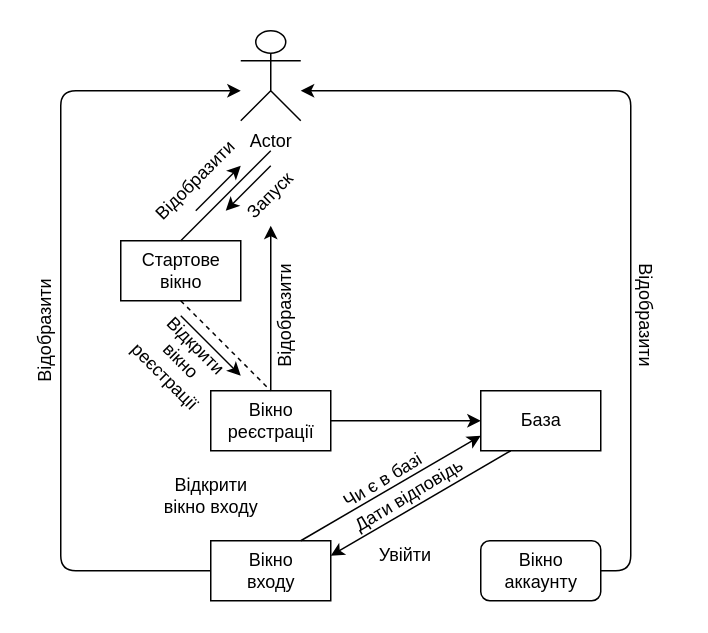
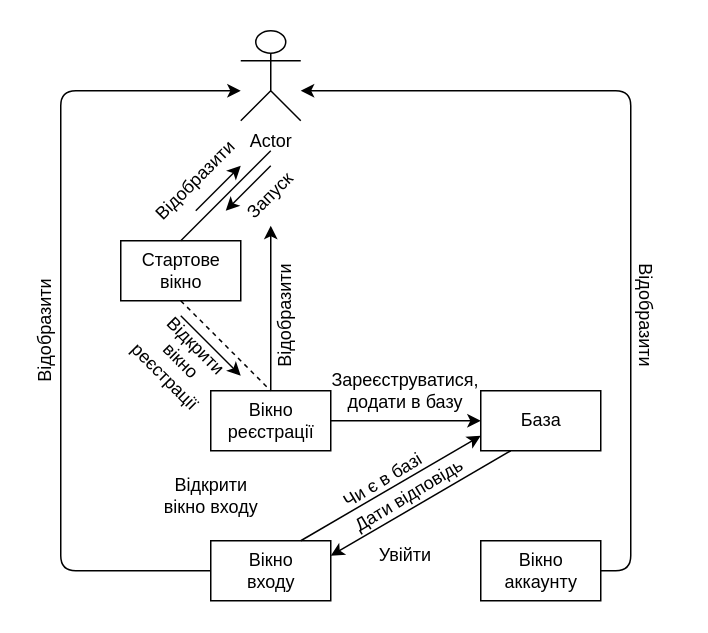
  <mxCell id="0" />
  <mxCell id="1" parent="0" />
  <mxCell id="2" value="Actor" style="shape=umlActor;verticalLabelPosition=bottom;labelBackgroundColor=#ffffff;verticalAlign=top;html=1;outlineConnect=0;" parent="1" vertex="1"><mxGeometry x="160" y="20" width="40" height="60" as="geometry" /></mxCell>
  <mxCell id="3" value="Стартове&lt;br&gt;вікно" style="html=1;" vertex="1" parent="1"><mxGeometry x="80" y="160" width="80" height="40" as="geometry" /></mxCell>
  <mxCell id="4" value="" style="edgeStyle=orthogonalEdgeStyle;rounded=0;orthogonalLoop=1;jettySize=auto;html=1;" edge="1" parent="1" source="5" target="8"><mxGeometry relative="1" as="geometry" /></mxCell>
  <mxCell id="5" value="Вікно&lt;br&gt;реєстрації" style="html=1;" vertex="1" parent="1"><mxGeometry x="140" y="260" width="80" height="40" as="geometry" /></mxCell>
  <mxCell id="6" value="Вікно&lt;br&gt;входу" style="html=1;" vertex="1" parent="1"><mxGeometry x="140" y="360" width="80" height="40" as="geometry" /></mxCell>
- <mxCell id="7" value="Вікно&lt;br&gt;аккаунту" style="html=1;rounded=1;" vertex="1" parent="1"><mxGeometry x="320" y="360" width="80" height="40" as="geometry" /></mxCell>
+ <mxCell id="7" value="Вікно&lt;br&gt;аккаунту" style="html=1;" vertex="1" parent="1"><mxGeometry x="320" y="360" width="80" height="40" as="geometry" /></mxCell>
  <mxCell id="8" value="База" style="html=1;" vertex="1" parent="1"><mxGeometry x="320" y="260" width="80" height="40" as="geometry" /></mxCell>
  <mxCell id="9" value="" style="endArrow=none;html=1;entryX=0.5;entryY=0;entryDx=0;entryDy=0;" edge="1" parent="1" target="3"><mxGeometry width="50" height="50" relative="1" as="geometry"><mxPoint x="180" y="100" as="sourcePoint" /><mxPoint x="200" y="360" as="targetPoint" /></mxGeometry></mxCell>
  <mxCell id="10" value="" style="endArrow=none;html=1;entryX=0.5;entryY=0;entryDx=0;entryDy=0;exitX=0.5;exitY=1;exitDx=0;exitDy=0;dashed=1;" edge="1" parent="1" source="3" target="5"><mxGeometry width="50" height="50" relative="1" as="geometry"><mxPoint x="200" y="210" as="sourcePoint" /><mxPoint x="180" y="220" as="targetPoint" /></mxGeometry></mxCell>
  <mxCell id="11" value="Запуск" style="text;html=1;strokeColor=none;fillColor=none;align=center;verticalAlign=middle;whiteSpace=wrap;rounded=0;rotation=315;" vertex="1" parent="1"><mxGeometry x="160" y="120" width="40" height="20" as="geometry" /></mxCell>
  <mxCell id="12" value="Відкрити вікно реєстрації" style="text;html=1;strokeColor=none;fillColor=none;align=center;verticalAlign=middle;whiteSpace=wrap;rounded=0;rotation=45;" vertex="1" parent="1"><mxGeometry x="87.5" y="230" width="65" height="20" as="geometry" /></mxCell>
  <mxCell id="13" value="" style="endArrow=classic;html=1;" edge="1" parent="1"><mxGeometry width="50" height="50" relative="1" as="geometry"><mxPoint x="130" y="140" as="sourcePoint" /><mxPoint x="160" y="110" as="targetPoint" /></mxGeometry></mxCell>
  <mxCell id="14" value="" style="endArrow=classic;html=1;" edge="1" parent="1"><mxGeometry width="50" height="50" relative="1" as="geometry"><mxPoint x="180" y="110" as="sourcePoint" /><mxPoint x="150" y="140" as="targetPoint" /></mxGeometry></mxCell>
  <mxCell id="15" value="Відобразити" style="text;html=1;strokeColor=none;fillColor=none;align=center;verticalAlign=middle;whiteSpace=wrap;rounded=0;rotation=315;" vertex="1" parent="1"><mxGeometry x="110" y="110" width="40" height="20" as="geometry" /></mxCell>
  <mxCell id="16" value="" style="endArrow=classic;html=1;" edge="1" parent="1"><mxGeometry width="50" height="50" relative="1" as="geometry"><mxPoint x="120" y="210" as="sourcePoint" /><mxPoint x="160" y="250" as="targetPoint" /></mxGeometry></mxCell>
  <mxCell id="17" value="" style="endArrow=classic;html=1;exitX=0.5;exitY=0;exitDx=0;exitDy=0;" edge="1" parent="1" source="5"><mxGeometry width="50" height="50" relative="1" as="geometry"><mxPoint x="175" y="240" as="sourcePoint" /><mxPoint x="180" y="150" as="targetPoint" /></mxGeometry></mxCell>
  <mxCell id="18" value="Відобразити" style="text;html=1;strokeColor=none;fillColor=none;align=center;verticalAlign=middle;whiteSpace=wrap;rounded=0;rotation=270;direction=south;" vertex="1" parent="1"><mxGeometry x="180" y="190" width="20" height="40" as="geometry" /></mxCell>
+ <mxCell id="19" value="Зареєструватися, додати в базу" style="text;html=1;strokeColor=none;fillColor=none;align=center;verticalAlign=middle;whiteSpace=wrap;rounded=0;" vertex="1" parent="1"><mxGeometry x="235" y="250" width="70" height="20" as="geometry" /></mxCell>
  <mxCell id="20" value="Відкрити вікно входу" style="text;html=1;strokeColor=none;fillColor=none;align=center;verticalAlign=middle;whiteSpace=wrap;rounded=0;rotation=0;" vertex="1" parent="1"><mxGeometry x="102.5" y="320" width="75" height="20" as="geometry" /></mxCell>
  <mxCell id="21" value="Відобразити" style="text;html=1;strokeColor=none;fillColor=none;align=center;verticalAlign=middle;whiteSpace=wrap;rounded=0;rotation=270;direction=south;" vertex="1" parent="1"><mxGeometry x="20" y="200" width="20" height="40" as="geometry" /></mxCell>
  <mxCell id="22" value="" style="endArrow=classic;html=1;exitX=0;exitY=0.5;exitDx=0;exitDy=0;" edge="1" parent="1" source="6"><mxGeometry width="50" height="50" relative="1" as="geometry"><mxPoint x="-10" y="470" as="sourcePoint" /><mxPoint x="160" y="60" as="targetPoint" /><Array as="points"><mxPoint x="40" y="380" /><mxPoint x="40" y="60" /></Array></mxGeometry></mxCell>
  <mxCell id="23" value="Увійти" style="text;html=1;strokeColor=none;fillColor=none;align=center;verticalAlign=middle;whiteSpace=wrap;rounded=0;" vertex="1" parent="1"><mxGeometry x="235" y="360" width="70" height="20" as="geometry" /></mxCell>
  <mxCell id="24" value="" style="endArrow=classic;html=1;entryX=0;entryY=0.75;entryDx=0;entryDy=0;exitX=0.75;exitY=0;exitDx=0;exitDy=0;" edge="1" parent="1" source="6" target="8"><mxGeometry width="50" height="50" relative="1" as="geometry"><mxPoint x="220" y="360" as="sourcePoint" /><mxPoint x="270" y="310" as="targetPoint" /></mxGeometry></mxCell>
  <mxCell id="25" value="" style="endArrow=classic;html=1;exitX=0.25;exitY=1;exitDx=0;exitDy=0;entryX=1;entryY=0.25;entryDx=0;entryDy=0;" edge="1" parent="1" source="8" target="6"><mxGeometry width="50" height="50" relative="1" as="geometry"><mxPoint x="210" y="370" as="sourcePoint" /><mxPoint x="310" y="340" as="targetPoint" /></mxGeometry></mxCell>
  <mxCell id="26" value="Чи є в базі" style="text;html=1;strokeColor=none;fillColor=none;align=center;verticalAlign=middle;whiteSpace=wrap;rounded=0;rotation=329;" vertex="1" parent="1"><mxGeometry x="220" y="310" width="70" height="20" as="geometry" /></mxCell>
  <mxCell id="27" value="Дати відповідь" style="text;html=1;strokeColor=none;fillColor=none;align=center;verticalAlign=middle;whiteSpace=wrap;rounded=0;rotation=329;" vertex="1" parent="1"><mxGeometry x="225" y="320" width="95" height="20" as="geometry" /></mxCell>
  <mxCell id="28" value="" style="endArrow=classic;html=1;exitX=1;exitY=0.5;exitDx=0;exitDy=0;" edge="1" parent="1" source="7"><mxGeometry width="50" height="50" relative="1" as="geometry"><mxPoint x="520" y="390" as="sourcePoint" /><mxPoint x="200" y="60" as="targetPoint" /><Array as="points"><mxPoint x="420" y="380" /><mxPoint x="420" y="60" /></Array></mxGeometry></mxCell>
  <mxCell id="29" value="Відобразити" style="text;html=1;strokeColor=none;fillColor=none;align=center;verticalAlign=middle;whiteSpace=wrap;rounded=0;rotation=90;direction=east;" vertex="1" parent="1"><mxGeometry x="410" y="200" width="40" height="20" as="geometry" /></mxCell>
